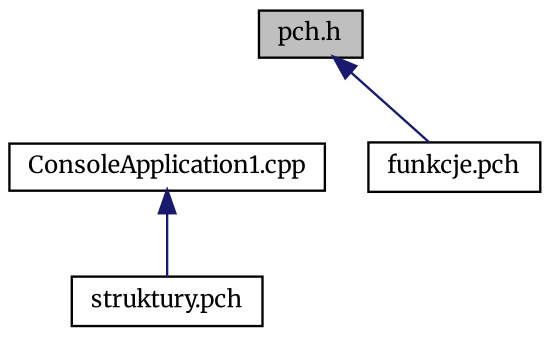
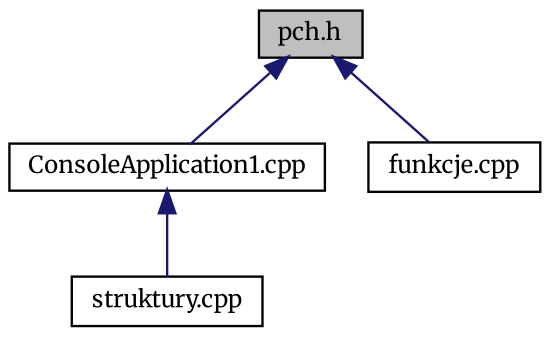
  digraph {
    fontname=Merriweather
    node [color=black fillcolor=white fontname=Merriweather fontsize=10 shape=record style=filled]
    edge [color=midnightblue dir=back fontname=Merriweather fontsize=10 labelfontname=Helvetica labelfontsize=10 style=solid]
    n1 [fillcolor=grey75 fontcolor=black height=0.2 label="pch.h" width=0.4]
    n2 [height=0.2 label="ConsoleApplication1.cpp" width=0.4]
-   n3 [height=0.2 label="funkcje.pch" width=0.4]
-   n4 [height=0.2 label="struktury.pch" width=0.4]
+   n3 [height=0.2 label="funkcje.cpp" width=0.4]
+   n4 [height=0.2 label="struktury.cpp" width=0.4]
+   n1 -> n2
    n1 -> n3
    n2 -> n4
  }
